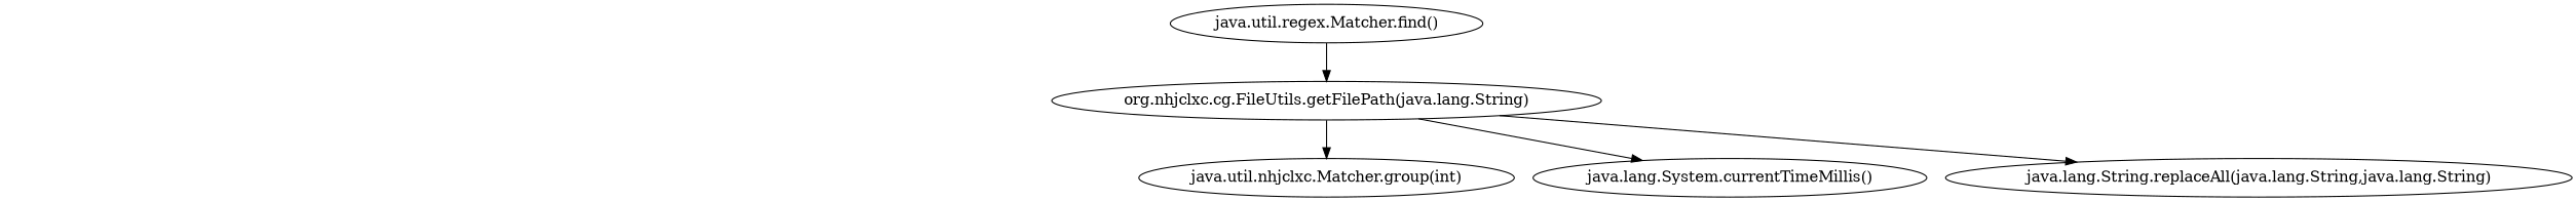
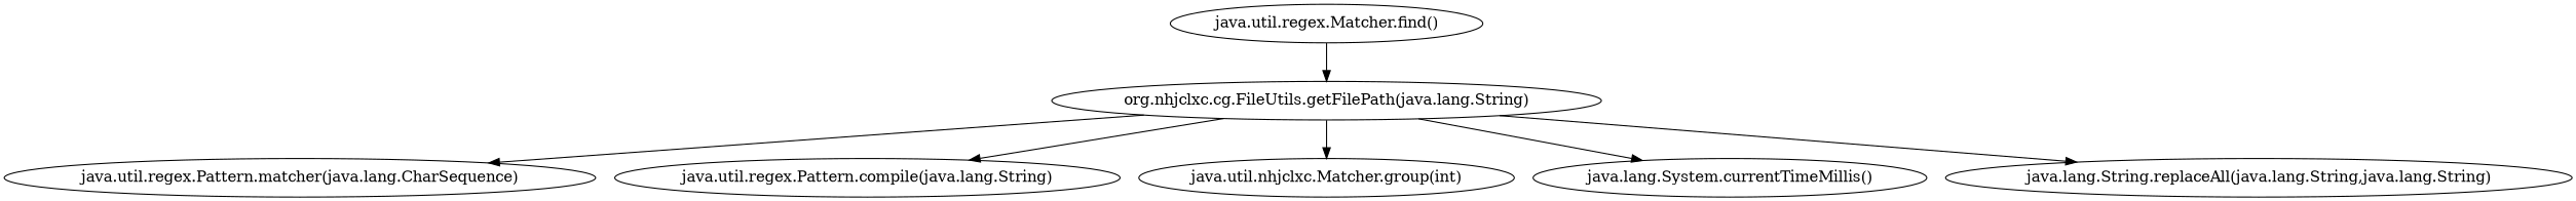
  digraph {
    "org.nhjclxc.cg.FileUtils.getFilePath(java.lang.String)"
+   "java.util.regex.Pattern.matcher(java.lang.CharSequence)"
+   "java.util.regex.Pattern.compile(java.lang.String)"
    n4 [label="java.util.nhjclxc.Matcher.group(int)"]
    "java.lang.System.currentTimeMillis()"
    "java.lang.String.replaceAll(java.lang.String,java.lang.String)"
    "java.util.regex.Matcher.find()"
+   "org.nhjclxc.cg.FileUtils.getFilePath(java.lang.String)" -> "java.util.regex.Pattern.matcher(java.lang.CharSequence)"
+   "org.nhjclxc.cg.FileUtils.getFilePath(java.lang.String)" -> "java.util.regex.Pattern.compile(java.lang.String)"
    "org.nhjclxc.cg.FileUtils.getFilePath(java.lang.String)" -> n4
    "org.nhjclxc.cg.FileUtils.getFilePath(java.lang.String)" -> "java.lang.System.currentTimeMillis()"
    "org.nhjclxc.cg.FileUtils.getFilePath(java.lang.String)" -> "java.lang.String.replaceAll(java.lang.String,java.lang.String)"
    "java.util.regex.Matcher.find()" -> "org.nhjclxc.cg.FileUtils.getFilePath(java.lang.String)"
  }
